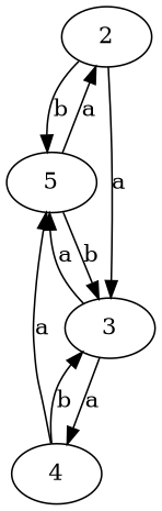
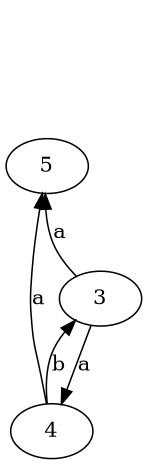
  digraph {
    d2tdocpreamble="\usetikzlibrary{automata}"
    d2tfigpreamble="\tikzstyle{every state}= [ draw=blue!50,very thick,fill=blue!20]  \tikzstyle{auto}= [fill=white]"
    ranksep=0.5
    node [style=state]
    edge [lblstyle=auto topath="bend right"]
-   n1 [label=2]
    n2 [label=5]
    n3 [label=3 style="state, initial"]
    n4 [label=4]
-   n1 -> n2 [label=b]
-   n1 -> n3 [label=a]
-   n2 -> n1 [label=a]
-   n2 -> n3 [label=b]
    n3 -> n2 [label=a]
    n3 -> n4 [label=a]
    n4 -> n2 [label=a]
    n4 -> n3 [label=b]
  }
